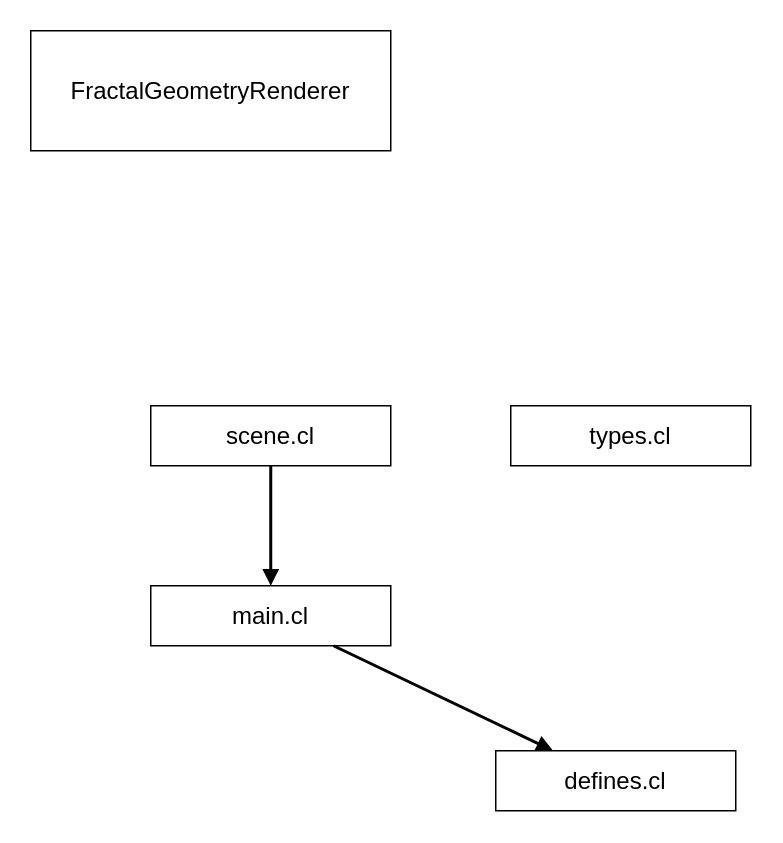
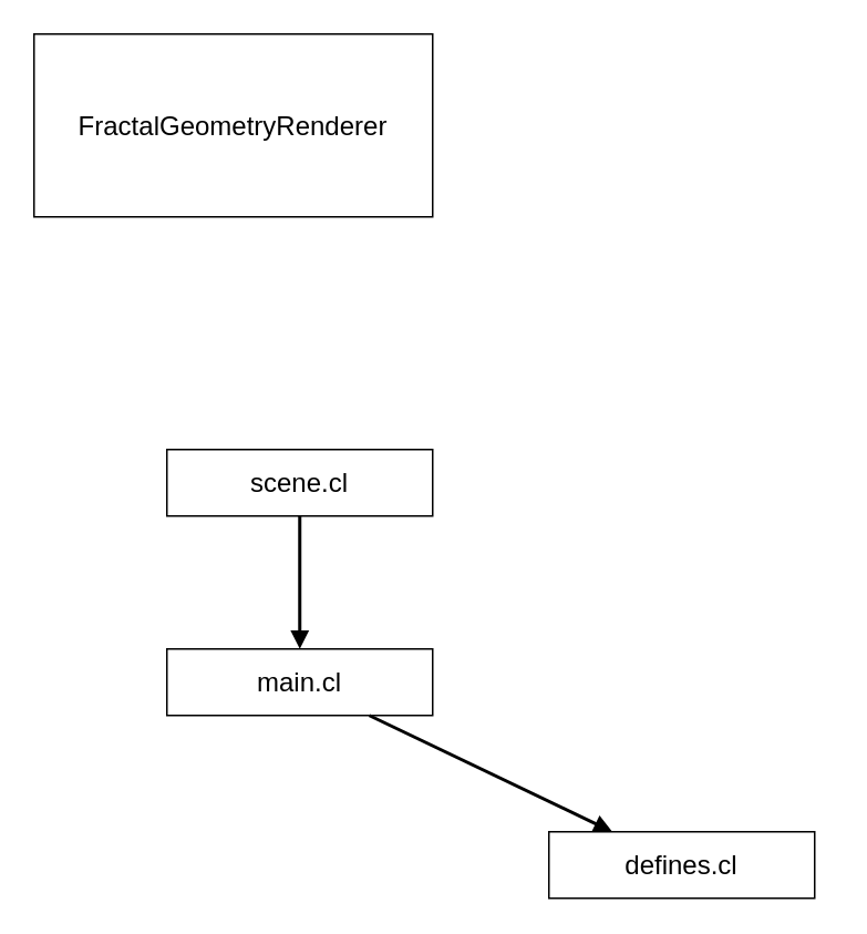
  <mxCell id="0" />
  <mxCell id="1" parent="0" />
- <mxCell id="2" value="FractalGeometryRenderer" style="rounded=0;whiteSpace=wrap;html=1;fontSize=16;" parent="1" vertex="1"><mxGeometry x="20" y="20" width="240" height="80" as="geometry" /></mxCell>
+ <mxCell id="2" value="FractalGeometryRenderer" style="rounded=0;whiteSpace=wrap;html=1;fontSize=16;" parent="1" vertex="1"><mxGeometry x="20" y="20" width="240" height="110" as="geometry" /></mxCell>
  <mxCell id="3" value="main.cl" style="rounded=0;whiteSpace=wrap;html=1;fontSize=16;" parent="1" vertex="1"><mxGeometry x="100" y="390" width="160" height="40" as="geometry" /></mxCell>
- <mxCell id="4" value="types.cl" style="rounded=0;whiteSpace=wrap;html=1;fontSize=16;" parent="1" vertex="1"><mxGeometry x="340" y="270" width="160" height="40" as="geometry" /></mxCell>
  <mxCell id="5" value="scene.cl" style="rounded=0;whiteSpace=wrap;html=1;fontSize=16;" parent="1" vertex="1"><mxGeometry x="100" y="270" width="160" height="40" as="geometry" /></mxCell>
  <mxCell id="6" value="" style="endArrow=block;html=1;rounded=0;fontSize=16;strokeWidth=2;endFill=1;" edge="1" parent="1" source="5" target="3"><mxGeometry width="50" height="50" relative="1" as="geometry"><mxPoint x="270" y="298" as="sourcePoint" /><mxPoint x="510" y="277" as="targetPoint" /></mxGeometry></mxCell>
  <mxCell id="7" value="defines.cl" style="rounded=0;whiteSpace=wrap;html=1;fontSize=16;" vertex="1" parent="1"><mxGeometry x="330" y="500" width="160" height="40" as="geometry" /></mxCell>
  <mxCell id="8" value="" style="endArrow=block;html=1;rounded=0;fontSize=16;strokeWidth=2;endFill=1;" edge="1" parent="1" source="3" target="7"><mxGeometry width="50" height="50" relative="1" as="geometry"><mxPoint x="350" y="390" as="sourcePoint" /><mxPoint x="350" y="470" as="targetPoint" /></mxGeometry></mxCell>
